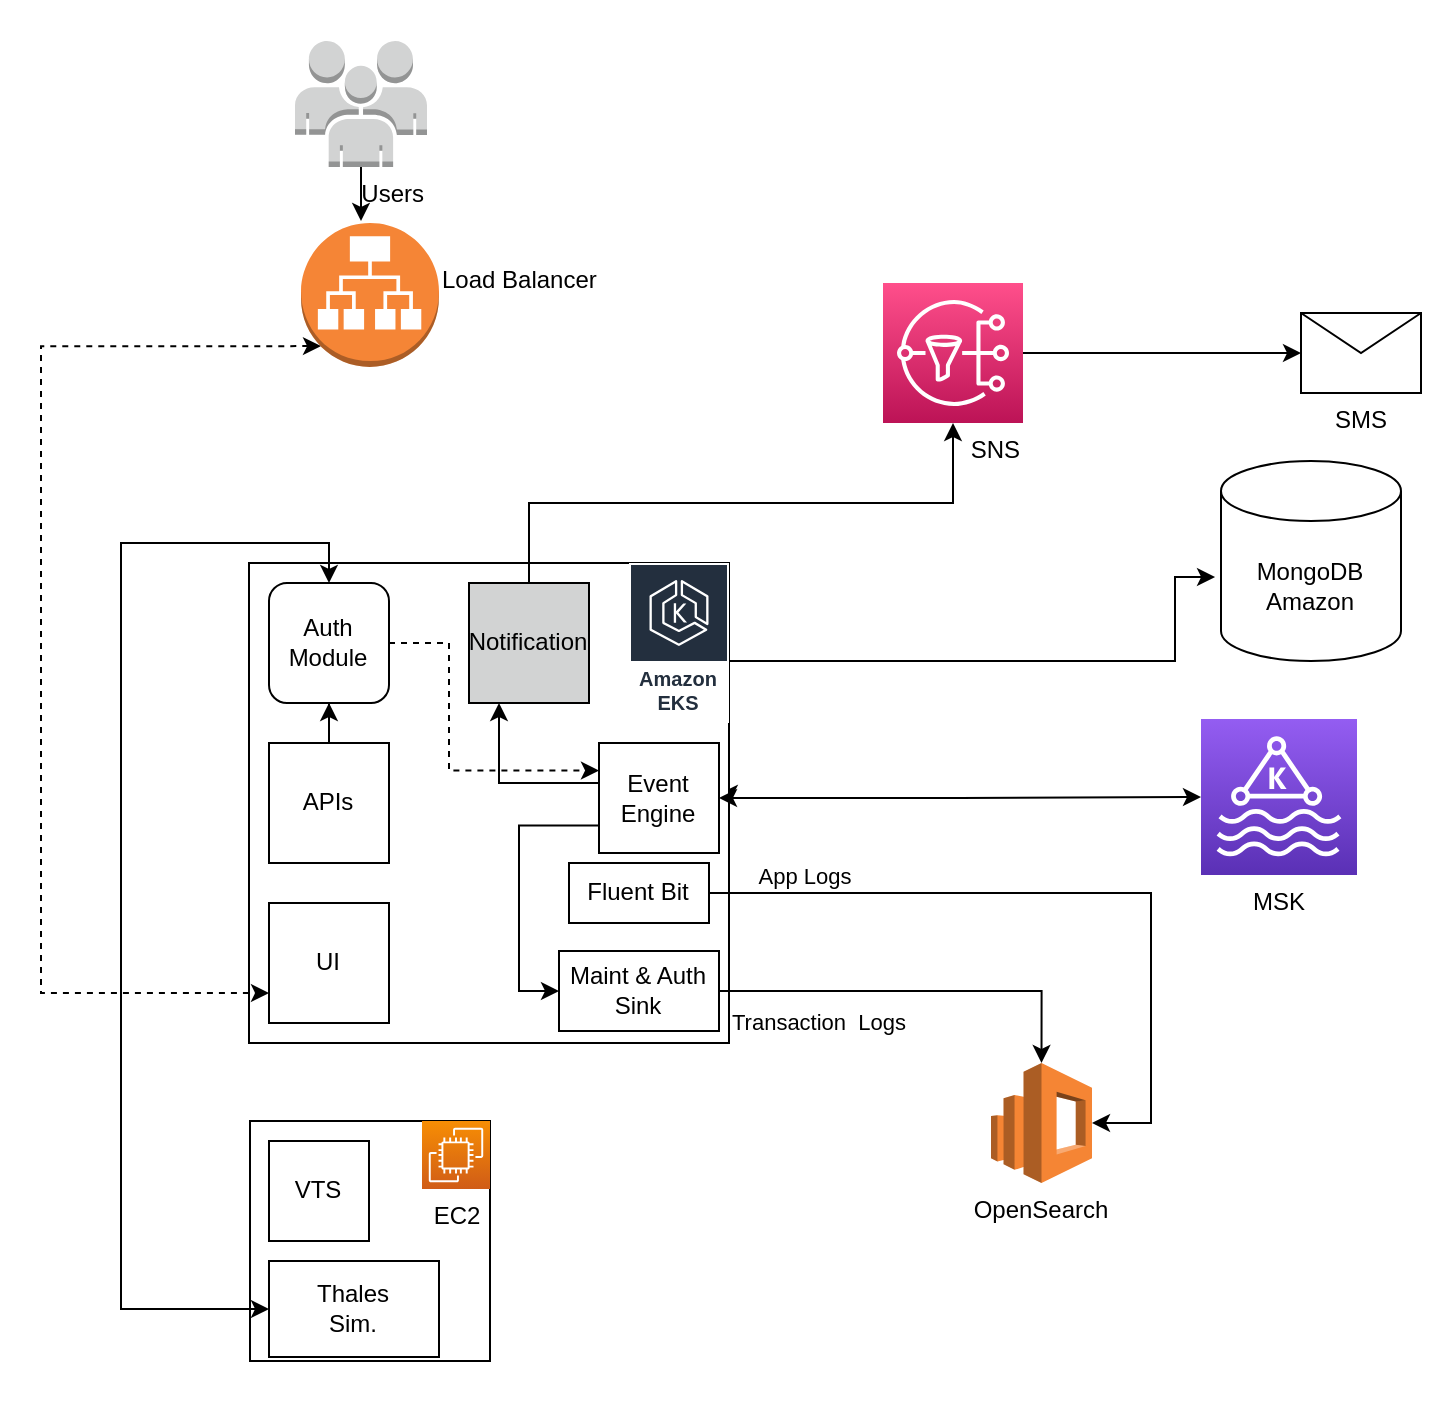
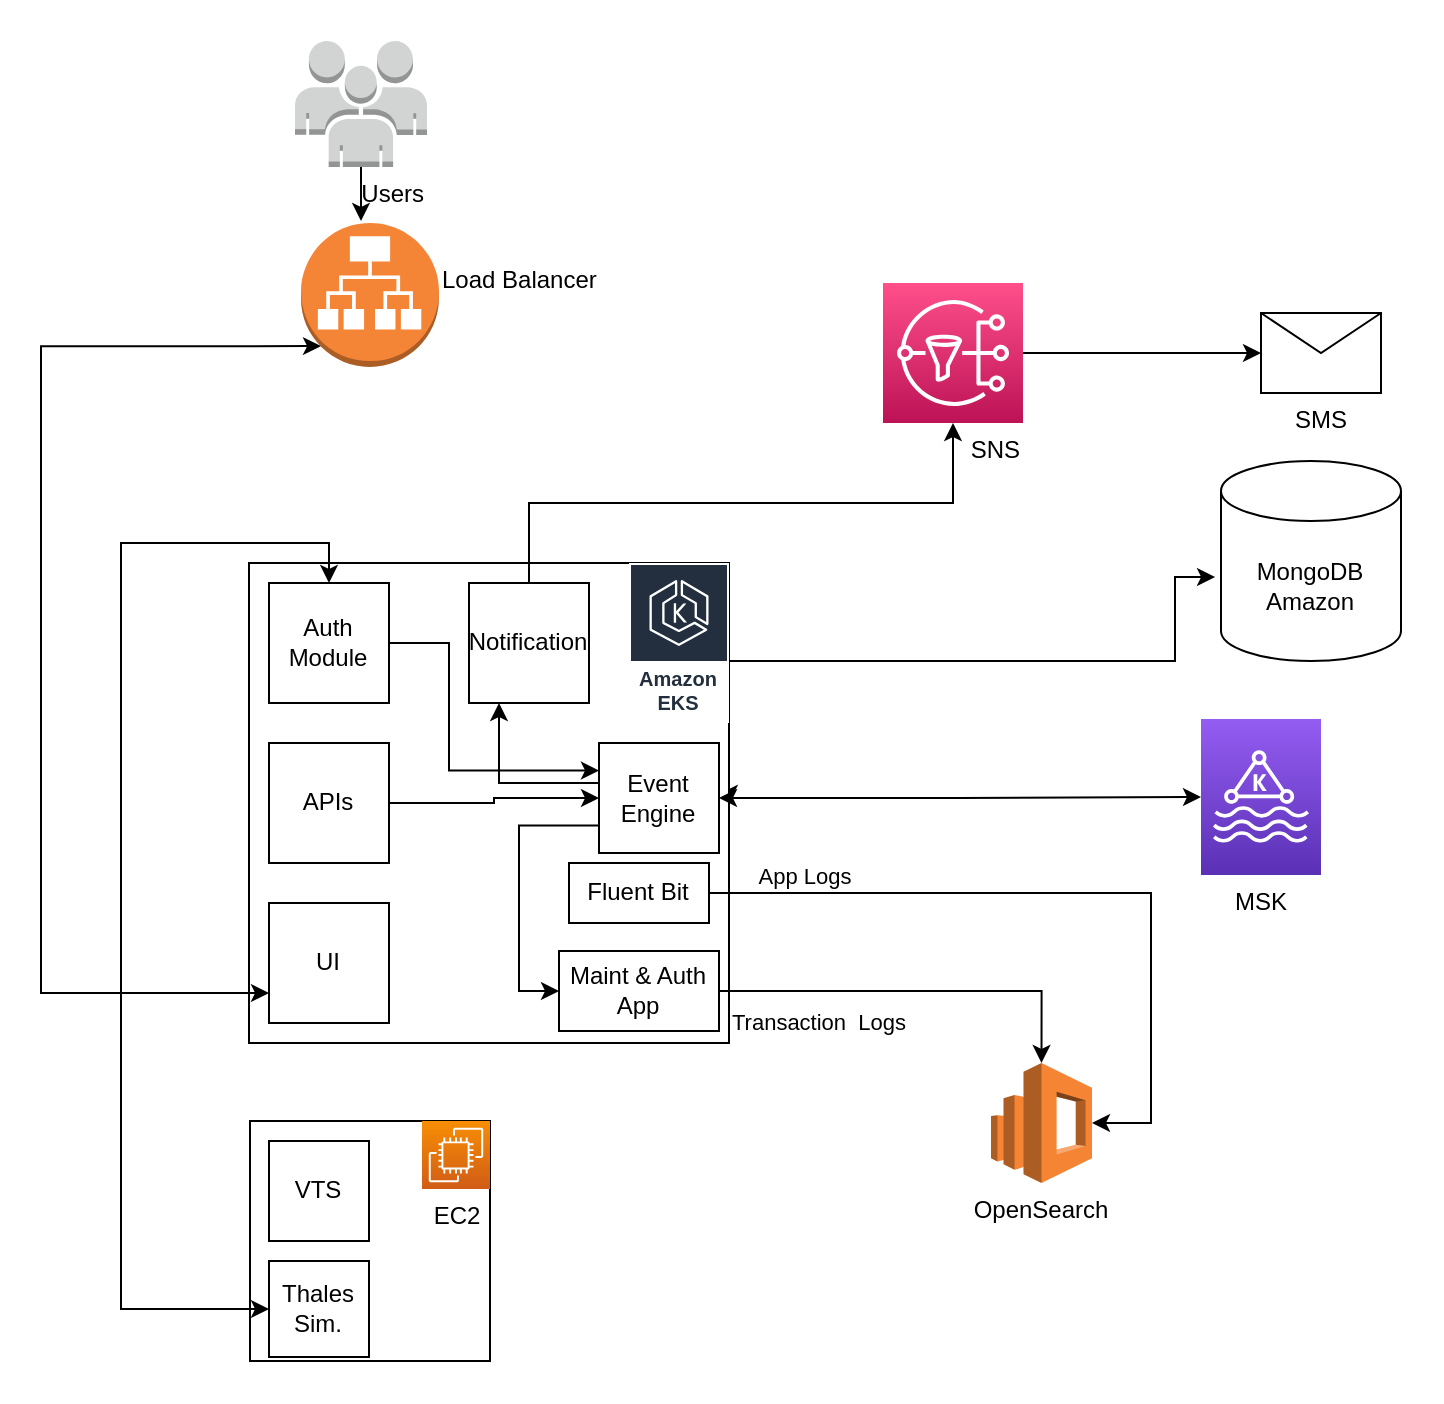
  <mxCell id="0" />
  <mxCell id="1" parent="0" />
  <mxCell id="2" style="edgeStyle=orthogonalEdgeStyle;rounded=0;orthogonalLoop=1;jettySize=auto;html=1;exitX=1;exitY=0.5;exitDx=0;exitDy=0;entryX=-0.033;entryY=0.58;entryDx=0;entryDy=0;entryPerimeter=0;startArrow=classic;startFill=1;" parent="1" source="3" target="4" edge="1"><mxGeometry relative="1" as="geometry"><Array as="points"><mxPoint x="364" y="330" /><mxPoint x="587" y="330" /></Array></mxGeometry></mxCell>
  <mxCell id="3" value="" style="whiteSpace=wrap;html=1;aspect=fixed;" parent="1" vertex="1"><mxGeometry x="124" y="281" width="240" height="240" as="geometry" /></mxCell>
  <mxCell id="4" value="MongoDB&lt;br&gt;Amazon" style="shape=cylinder3;whiteSpace=wrap;html=1;boundedLbl=1;backgroundOutline=1;size=15;" parent="1" vertex="1"><mxGeometry x="610" y="230" width="90" height="100" as="geometry" /></mxCell>
- <mxCell id="5" value="SMS" style="shape=message;html=1;html=1;outlineConnect=0;labelPosition=center;verticalLabelPosition=bottom;align=center;verticalAlign=top;" parent="1" vertex="1"><mxGeometry x="650" y="156" width="60" height="40" as="geometry" /></mxCell>
+ <mxCell id="5" value="SMS" style="shape=message;html=1;html=1;outlineConnect=0;labelPosition=center;verticalLabelPosition=bottom;align=center;verticalAlign=top;" parent="1" vertex="1"><mxGeometry x="630" y="156" width="60" height="40" as="geometry" /></mxCell>
  <mxCell id="6" style="edgeStyle=orthogonalEdgeStyle;rounded=0;orthogonalLoop=1;jettySize=auto;html=1;exitX=1;exitY=0.5;exitDx=0;exitDy=0;exitPerimeter=0;entryX=0;entryY=0.5;entryDx=0;entryDy=0;" parent="1" source="7" target="5" edge="1"><mxGeometry relative="1" as="geometry" /></mxCell>
  <mxCell id="7" value="&lt;div align=&quot;right&quot;&gt;&lt;font color=&quot;#000000&quot;&gt;SNS&lt;/font&gt;&lt;/div&gt;" style="sketch=0;points=[[0,0,0],[0.25,0,0],[0.5,0,0],[0.75,0,0],[1,0,0],[0,1,0],[0.25,1,0],[0.5,1,0],[0.75,1,0],[1,1,0],[0,0.25,0],[0,0.5,0],[0,0.75,0],[1,0.25,0],[1,0.5,0],[1,0.75,0]];outlineConnect=0;fontColor=#232F3E;gradientColor=#FF4F8B;gradientDirection=north;fillColor=#BC1356;strokeColor=#ffffff;dashed=0;verticalLabelPosition=bottom;verticalAlign=top;align=right;html=1;fontSize=12;fontStyle=0;aspect=fixed;shape=mxgraph.aws4.resourceIcon;resIcon=mxgraph.aws4.sns;" parent="1" vertex="1"><mxGeometry x="441" y="141" width="70" height="70" as="geometry" /></mxCell>
  <mxCell id="8" value="Amazon EKS" style="sketch=0;outlineConnect=0;fontColor=#232F3E;gradientColor=none;strokeColor=#ffffff;fillColor=#232F3E;dashed=0;verticalLabelPosition=middle;verticalAlign=bottom;align=center;html=1;whiteSpace=wrap;fontSize=10;fontStyle=1;spacing=3;shape=mxgraph.aws4.productIcon;prIcon=mxgraph.aws4.eks;" parent="1" vertex="1"><mxGeometry x="314" y="281" width="50" height="80" as="geometry" /></mxCell>
  <mxCell id="9" value="OpenSearch" style="outlineConnect=0;dashed=0;verticalLabelPosition=bottom;verticalAlign=top;align=center;html=1;shape=mxgraph.aws3.elasticsearch_service;fillColor=#F58534;gradientColor=none;" parent="1" vertex="1"><mxGeometry x="495" y="531" width="50.5" height="60" as="geometry" /></mxCell>
  <mxCell id="10" style="edgeStyle=orthogonalEdgeStyle;rounded=0;orthogonalLoop=1;jettySize=auto;html=1;exitX=1;exitY=0.5;exitDx=0;exitDy=0;entryX=0.5;entryY=0;entryDx=0;entryDy=0;entryPerimeter=0;" parent="1" source="12" target="9" edge="1"><mxGeometry relative="1" as="geometry"><mxPoint x="487.5" y="521" as="targetPoint" /></mxGeometry></mxCell>
  <mxCell id="11" value="&lt;div&gt;Transaction&amp;nbsp; Logs&lt;/div&gt;" style="edgeLabel;html=1;align=center;verticalAlign=middle;resizable=0;points=[];" vertex="1" connectable="0" parent="10"><mxGeometry x="-0.503" y="-1" relative="1" as="geometry"><mxPoint y="14" as="offset" /></mxGeometry></mxCell>
- <mxCell id="12" value="Maint &amp;amp; Auth&lt;br&gt;Sink" style="rounded=0;whiteSpace=wrap;html=1;" parent="1" vertex="1"><mxGeometry x="279" y="475" width="80" height="40" as="geometry" /></mxCell>
+ <mxCell id="12" value="Maint &amp;amp; Auth&lt;br&gt;App" style="rounded=0;whiteSpace=wrap;html=1;" parent="1" vertex="1"><mxGeometry x="279" y="475" width="80" height="40" as="geometry" /></mxCell>
  <mxCell id="13" style="edgeStyle=orthogonalEdgeStyle;rounded=0;orthogonalLoop=1;jettySize=auto;html=1;exitX=1;exitY=0.5;exitDx=0;exitDy=0;" parent="1" source="15" target="9" edge="1"><mxGeometry relative="1" as="geometry"><Array as="points"><mxPoint x="575" y="446" /></Array></mxGeometry></mxCell>
  <mxCell id="14" value="&lt;div&gt;App Logs&lt;/div&gt;" style="edgeLabel;html=1;align=center;verticalAlign=middle;resizable=0;points=[];" vertex="1" connectable="0" parent="13"><mxGeometry x="-0.743" y="2" relative="1" as="geometry"><mxPoint y="-7" as="offset" /></mxGeometry></mxCell>
  <mxCell id="15" value="Fluent Bit" style="rounded=0;whiteSpace=wrap;html=1;" parent="1" vertex="1"><mxGeometry x="284" y="431" width="70" height="30" as="geometry" /></mxCell>
- <mxCell id="16" style="edgeStyle=orthogonalEdgeStyle;rounded=0;orthogonalLoop=1;jettySize=auto;html=1;entryX=0;entryY=0.25;entryDx=0;entryDy=0;dashed=1;" parent="1" source="17" target="28" edge="1"><mxGeometry relative="1" as="geometry"><Array as="points"><mxPoint x="224" y="321" /><mxPoint x="224" y="385" /></Array></mxGeometry></mxCell>
- <mxCell id="17" value="Auth Module" style="whiteSpace=wrap;html=1;aspect=fixed;rounded=1;" parent="1" vertex="1"><mxGeometry x="134" y="291" width="60" height="60" as="geometry" /></mxCell>
- <mxCell id="18" style="edgeStyle=orthogonalEdgeStyle;rounded=0;orthogonalLoop=1;jettySize=auto;html=1;" parent="1" source="19" target="17" edge="1"><mxGeometry relative="1" as="geometry" /></mxCell>
+ <mxCell id="16" style="edgeStyle=orthogonalEdgeStyle;rounded=0;orthogonalLoop=1;jettySize=auto;html=1;entryX=0;entryY=0.25;entryDx=0;entryDy=0;" parent="1" source="17" target="28" edge="1"><mxGeometry relative="1" as="geometry"><Array as="points"><mxPoint x="224" y="321" /><mxPoint x="224" y="385" /></Array></mxGeometry></mxCell>
+ <mxCell id="17" value="Auth Module" style="whiteSpace=wrap;html=1;aspect=fixed;" parent="1" vertex="1"><mxGeometry x="134" y="291" width="60" height="60" as="geometry" /></mxCell>
+ <mxCell id="18" style="edgeStyle=orthogonalEdgeStyle;rounded=0;orthogonalLoop=1;jettySize=auto;html=1;entryX=0;entryY=0.5;entryDx=0;entryDy=0;" parent="1" source="19" target="28" edge="1"><mxGeometry relative="1" as="geometry" /></mxCell>
  <mxCell id="19" value="APIs" style="whiteSpace=wrap;html=1;aspect=fixed;" parent="1" vertex="1"><mxGeometry x="134" y="371" width="60" height="60" as="geometry" /></mxCell>
  <mxCell id="20" value="UI" style="whiteSpace=wrap;html=1;aspect=fixed;" parent="1" vertex="1"><mxGeometry x="134" y="451" width="60" height="60" as="geometry" /></mxCell>
- <mxCell id="21" style="edgeStyle=orthogonalEdgeStyle;rounded=0;orthogonalLoop=1;jettySize=auto;html=1;exitX=0.145;exitY=0.855;exitDx=0;exitDy=0;exitPerimeter=0;entryX=0;entryY=0.75;entryDx=0;entryDy=0;startArrow=classic;startFill=1;dashed=1;" parent="1" source="22" target="20" edge="1"><mxGeometry relative="1" as="geometry"><Array as="points"><mxPoint x="20" y="173" /><mxPoint x="20" y="496" /></Array></mxGeometry></mxCell>
+ <mxCell id="21" style="edgeStyle=orthogonalEdgeStyle;rounded=0;orthogonalLoop=1;jettySize=auto;html=1;exitX=0.145;exitY=0.855;exitDx=0;exitDy=0;exitPerimeter=0;entryX=0;entryY=0.75;entryDx=0;entryDy=0;startArrow=classic;startFill=1;" parent="1" source="22" target="20" edge="1"><mxGeometry relative="1" as="geometry"><Array as="points"><mxPoint x="20" y="173" /><mxPoint x="20" y="496" /></Array></mxGeometry></mxCell>
  <mxCell id="22" value="&lt;div align=&quot;center&quot;&gt;Load Balancer&lt;/div&gt;&lt;div align=&quot;right&quot;&gt;&lt;br&gt;&lt;/div&gt;" style="outlineConnect=0;dashed=0;verticalLabelPosition=middle;verticalAlign=middle;align=left;html=1;shape=mxgraph.aws3.application_load_balancer;fillColor=#F58536;gradientColor=none;labelPosition=right;" parent="1" vertex="1"><mxGeometry x="150" y="111" width="69" height="72" as="geometry" /></mxCell>
  <mxCell id="23" style="edgeStyle=orthogonalEdgeStyle;rounded=0;orthogonalLoop=1;jettySize=auto;html=1;exitX=0.5;exitY=0;exitDx=0;exitDy=0;" parent="1" source="24" target="7" edge="1"><mxGeometry relative="1" as="geometry" /></mxCell>
- <mxCell id="24" value="Notification" style="whiteSpace=wrap;html=1;aspect=fixed;fillColor=#d2d3d3;" parent="1" vertex="1"><mxGeometry x="234" y="291" width="60" height="60" as="geometry" /></mxCell>
+ <mxCell id="24" value="Notification" style="whiteSpace=wrap;html=1;aspect=fixed;" parent="1" vertex="1"><mxGeometry x="234" y="291" width="60" height="60" as="geometry" /></mxCell>
  <mxCell id="25" style="edgeStyle=orthogonalEdgeStyle;rounded=0;orthogonalLoop=1;jettySize=auto;html=1;exitX=0;exitY=0.75;exitDx=0;exitDy=0;entryX=0;entryY=0.5;entryDx=0;entryDy=0;" parent="1" source="28" target="12" edge="1"><mxGeometry relative="1" as="geometry" /></mxCell>
  <mxCell id="26" style="edgeStyle=orthogonalEdgeStyle;rounded=0;orthogonalLoop=1;jettySize=auto;html=1;entryX=0.25;entryY=1;entryDx=0;entryDy=0;" parent="1" source="28" target="24" edge="1"><mxGeometry relative="1" as="geometry"><Array as="points"><mxPoint x="249" y="391" /></Array></mxGeometry></mxCell>
  <mxCell id="27" style="edgeStyle=orthogonalEdgeStyle;rounded=0;orthogonalLoop=1;jettySize=auto;html=1;startArrow=classic;startFill=1;" parent="1" source="28" target="36" edge="1"><mxGeometry relative="1" as="geometry" /></mxCell>
  <mxCell id="28" value="Event Engine" style="whiteSpace=wrap;html=1;aspect=fixed;" parent="1" vertex="1"><mxGeometry x="299" y="371" width="60" height="55" as="geometry" /></mxCell>
  <mxCell id="29" style="edgeStyle=orthogonalEdgeStyle;rounded=0;orthogonalLoop=1;jettySize=auto;html=1;exitX=0.5;exitY=1;exitDx=0;exitDy=0;exitPerimeter=0;" parent="1" source="30" edge="1"><mxGeometry relative="1" as="geometry"><mxPoint x="180" y="110" as="targetPoint" /></mxGeometry></mxCell>
  <mxCell id="30" value="&lt;div align=&quot;right&quot;&gt;Users&lt;/div&gt;" style="outlineConnect=0;dashed=0;verticalLabelPosition=bottom;verticalAlign=top;align=right;html=1;shape=mxgraph.aws3.users;fillColor=#D2D3D3;gradientColor=none;" parent="1" vertex="1"><mxGeometry x="147" y="20" width="66" height="63" as="geometry" /></mxCell>
  <mxCell id="31" value="" style="whiteSpace=wrap;html=1;aspect=fixed;" parent="1" vertex="1"><mxGeometry x="124.5" y="560" width="120" height="120" as="geometry" /></mxCell>
  <mxCell id="32" value="&lt;font color=&quot;#000000&quot;&gt;EC2&lt;/font&gt;" style="sketch=0;points=[[0,0,0],[0.25,0,0],[0.5,0,0],[0.75,0,0],[1,0,0],[0,1,0],[0.25,1,0],[0.5,1,0],[0.75,1,0],[1,1,0],[0,0.25,0],[0,0.5,0],[0,0.75,0],[1,0.25,0],[1,0.5,0],[1,0.75,0]];outlineConnect=0;fontColor=#232F3E;gradientColor=#F78E04;gradientDirection=north;fillColor=#D05C17;strokeColor=#ffffff;dashed=0;verticalLabelPosition=bottom;verticalAlign=top;align=center;html=1;fontSize=12;fontStyle=0;aspect=fixed;shape=mxgraph.aws4.resourceIcon;resIcon=mxgraph.aws4.ec2;" parent="1" vertex="1"><mxGeometry x="210.5" y="560" width="34" height="34" as="geometry" /></mxCell>
  <mxCell id="33" value="VTS" style="whiteSpace=wrap;html=1;aspect=fixed;" parent="1" vertex="1"><mxGeometry x="134" y="570" width="50" height="50" as="geometry" /></mxCell>
  <mxCell id="34" style="edgeStyle=orthogonalEdgeStyle;rounded=0;orthogonalLoop=1;jettySize=auto;html=1;exitX=0;exitY=0.5;exitDx=0;exitDy=0;entryX=0.5;entryY=0;entryDx=0;entryDy=0;startArrow=classic;startFill=1;" parent="1" source="35" target="17" edge="1"><mxGeometry relative="1" as="geometry"><Array as="points"><mxPoint x="60" y="654" /><mxPoint x="60" y="271" /><mxPoint x="164" y="271" /></Array></mxGeometry></mxCell>
- <mxCell id="35" value="Thales&lt;br&gt;Sim." style="whiteSpace=wrap;html=1;aspect=fixed;" parent="1" vertex="1"><mxGeometry x="134" y="630" width="85" height="48" as="geometry" /></mxCell>
- <mxCell id="36" value="&lt;font color=&quot;#000000&quot;&gt;&lt;span style=&quot;background-color: rgb(255, 255, 255);&quot;&gt;MSK&lt;/span&gt;&lt;/font&gt;" style="sketch=0;points=[[0,0,0],[0.25,0,0],[0.5,0,0],[0.75,0,0],[1,0,0],[0,1,0],[0.25,1,0],[0.5,1,0],[0.75,1,0],[1,1,0],[0,0.25,0],[0,0.5,0],[0,0.75,0],[1,0.25,0],[1,0.5,0],[1,0.75,0]];outlineConnect=0;fontColor=#232F3E;gradientColor=#945DF2;gradientDirection=north;fillColor=#5A30B5;strokeColor=#ffffff;dashed=0;verticalLabelPosition=bottom;verticalAlign=top;align=center;html=1;fontSize=12;fontStyle=0;aspect=fixed;shape=mxgraph.aws4.resourceIcon;resIcon=mxgraph.aws4.managed_streaming_for_kafka;" parent="1" vertex="1"><mxGeometry x="600" y="359" width="78" height="78" as="geometry" /></mxCell>
+ <mxCell id="35" value="Thales&lt;br&gt;Sim." style="whiteSpace=wrap;html=1;aspect=fixed;" parent="1" vertex="1"><mxGeometry x="134" y="630" width="50" height="48" as="geometry" /></mxCell>
+ <mxCell id="36" value="&lt;font color=&quot;#000000&quot;&gt;&lt;span style=&quot;background-color: rgb(255, 255, 255);&quot;&gt;MSK&lt;/span&gt;&lt;/font&gt;" style="sketch=0;points=[[0,0,0],[0.25,0,0],[0.5,0,0],[0.75,0,0],[1,0,0],[0,1,0],[0.25,1,0],[0.5,1,0],[0.75,1,0],[1,1,0],[0,0.25,0],[0,0.5,0],[0,0.75,0],[1,0.25,0],[1,0.5,0],[1,0.75,0]];outlineConnect=0;fontColor=#232F3E;gradientColor=#945DF2;gradientDirection=north;fillColor=#5A30B5;strokeColor=#ffffff;dashed=0;verticalLabelPosition=bottom;verticalAlign=top;align=center;html=1;fontSize=12;fontStyle=0;aspect=fixed;shape=mxgraph.aws4.resourceIcon;resIcon=mxgraph.aws4.managed_streaming_for_kafka;" parent="1" vertex="1"><mxGeometry x="600" y="359" width="60" height="78" as="geometry" /></mxCell>
